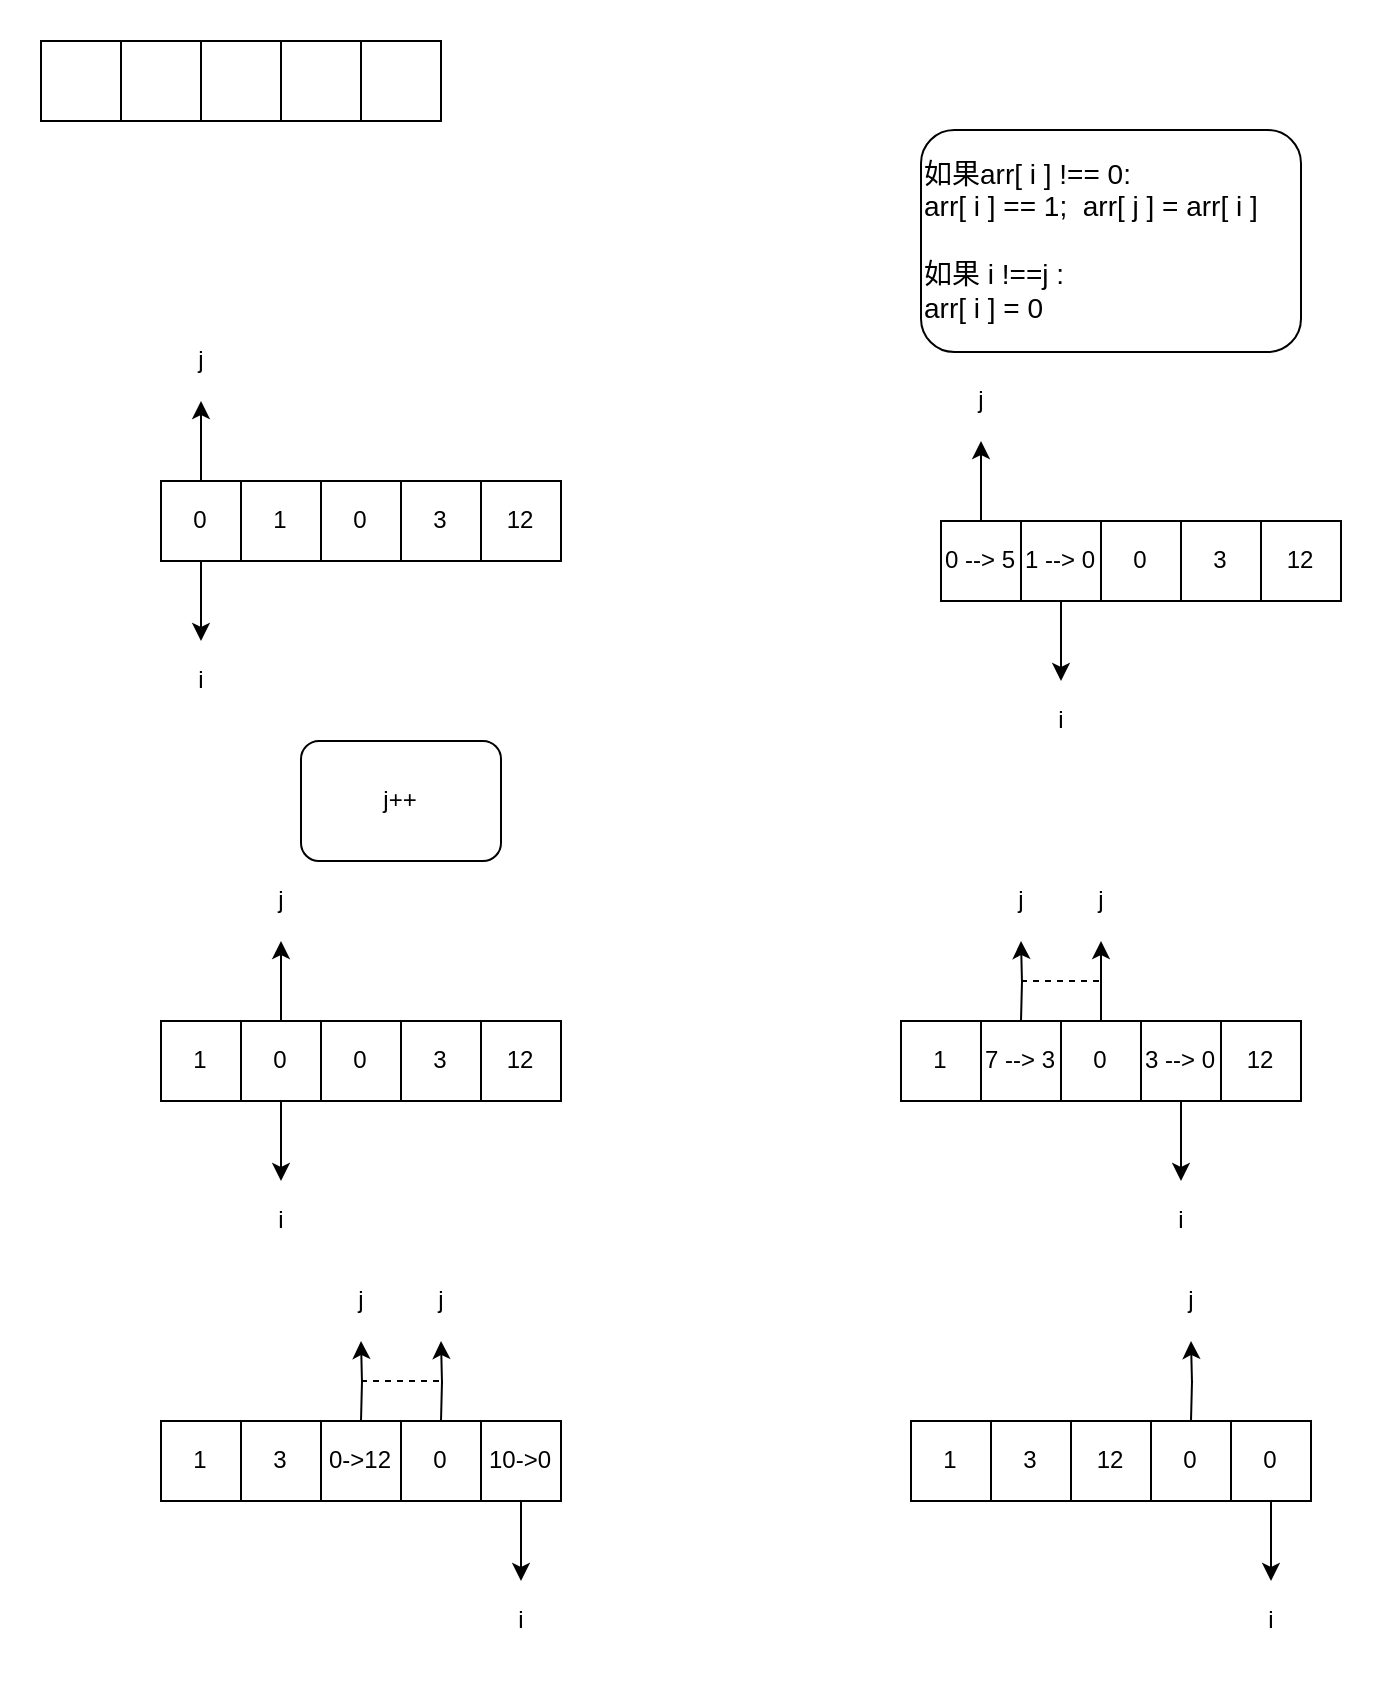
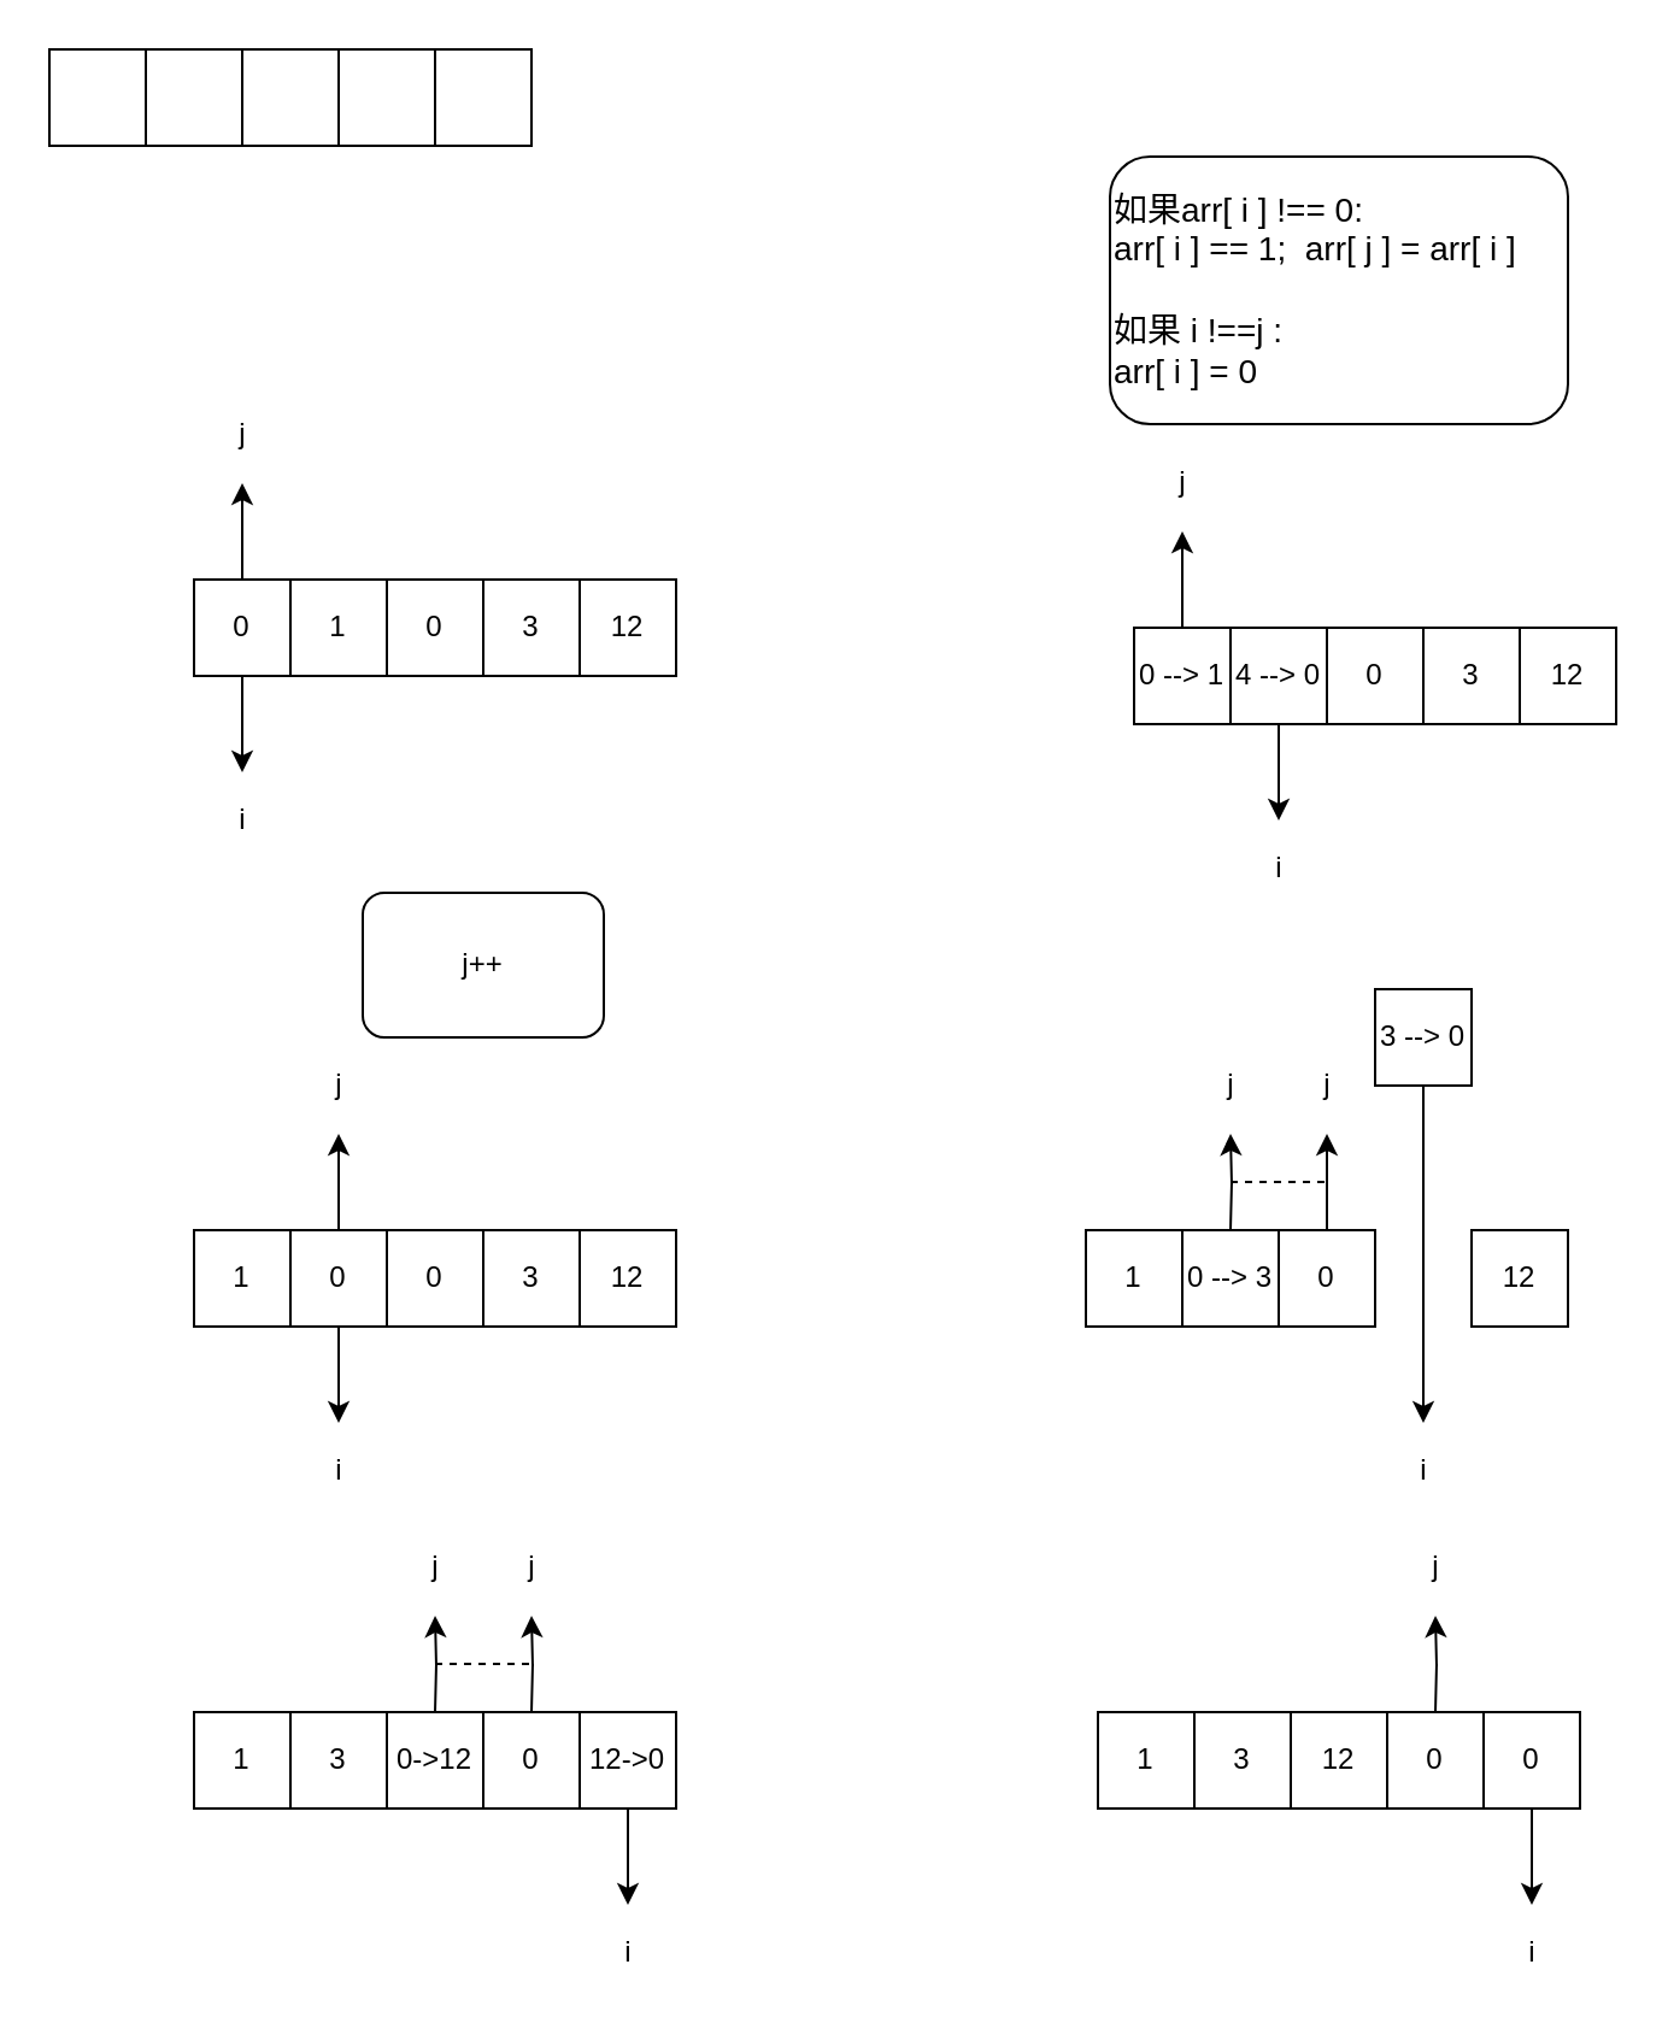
  <mxCell id="0" />
  <mxCell id="1" parent="0" />
  <mxCell id="2" value="" style="edgeStyle=orthogonalEdgeStyle;rounded=0;orthogonalLoop=1;jettySize=auto;html=1;" edge="1" parent="1" source="4"><mxGeometry relative="1" as="geometry"><mxPoint x="100" y="320" as="targetPoint" /></mxGeometry></mxCell>
  <mxCell id="3" value="" style="edgeStyle=orthogonalEdgeStyle;rounded=0;orthogonalLoop=1;jettySize=auto;html=1;" edge="1" parent="1" source="4"><mxGeometry relative="1" as="geometry"><mxPoint x="100" y="200" as="targetPoint" /></mxGeometry></mxCell>
  <mxCell id="4" value="0" style="rounded=0;whiteSpace=wrap;html=1;" vertex="1" parent="1"><mxGeometry x="80" y="240" width="40" height="40" as="geometry" /></mxCell>
  <mxCell id="5" value="1" style="rounded=0;whiteSpace=wrap;html=1;" vertex="1" parent="1"><mxGeometry x="120" y="240" width="40" height="40" as="geometry" /></mxCell>
  <mxCell id="6" value="0" style="rounded=0;whiteSpace=wrap;html=1;" vertex="1" parent="1"><mxGeometry x="160" y="240" width="40" height="40" as="geometry" /></mxCell>
  <mxCell id="7" value="3" style="rounded=0;whiteSpace=wrap;html=1;" vertex="1" parent="1"><mxGeometry x="200" y="240" width="40" height="40" as="geometry" /></mxCell>
  <mxCell id="8" value="12" style="rounded=0;whiteSpace=wrap;html=1;" vertex="1" parent="1"><mxGeometry x="240" y="240" width="40" height="40" as="geometry" /></mxCell>
  <mxCell id="9" value="" style="rounded=0;whiteSpace=wrap;html=1;" vertex="1" parent="1"><mxGeometry width="40" height="40" as="geometry" x="20" y="20" /></mxCell>
  <mxCell id="10" value="" style="rounded=0;whiteSpace=wrap;html=1;" vertex="1" parent="1"><mxGeometry x="60" width="40" height="40" as="geometry" y="20" /></mxCell>
  <mxCell id="11" value="" style="rounded=0;whiteSpace=wrap;html=1;" vertex="1" parent="1"><mxGeometry x="100" width="40" height="40" as="geometry" y="20" /></mxCell>
  <mxCell id="12" value="" style="rounded=0;whiteSpace=wrap;html=1;" vertex="1" parent="1"><mxGeometry x="140" width="40" height="40" as="geometry" y="20" /></mxCell>
  <mxCell id="13" value="" style="rounded=0;whiteSpace=wrap;html=1;" vertex="1" parent="1"><mxGeometry x="180" width="40" height="40" as="geometry" y="20" /></mxCell>
  <mxCell id="14" value="i" style="text;html=1;align=center;verticalAlign=middle;resizable=0;points=[];autosize=1;" vertex="1" parent="1"><mxGeometry x="90" y="330" width="20" height="20" as="geometry" /></mxCell>
  <mxCell id="15" value="j" style="text;html=1;align=center;verticalAlign=middle;resizable=0;points=[];autosize=1;" vertex="1" parent="1"><mxGeometry x="90" y="170" width="20" height="20" as="geometry" /></mxCell>
  <mxCell id="16" value="" style="edgeStyle=orthogonalEdgeStyle;rounded=0;orthogonalLoop=1;jettySize=auto;html=1;" edge="1" parent="1"><mxGeometry relative="1" as="geometry"><mxPoint x="530" y="340" as="targetPoint" /><mxPoint x="530" y="300" as="sourcePoint" /><Array as="points"><mxPoint x="530" y="330" /><mxPoint x="530" y="330" /></Array></mxGeometry></mxCell>
  <mxCell id="17" value="" style="edgeStyle=orthogonalEdgeStyle;rounded=0;orthogonalLoop=1;jettySize=auto;html=1;" edge="1" parent="1" source="18"><mxGeometry relative="1" as="geometry"><mxPoint x="490" y="220" as="targetPoint" /></mxGeometry></mxCell>
- <mxCell id="18" value="0 --&amp;gt; 5" style="rounded=0;whiteSpace=wrap;html=1;" vertex="1" parent="1"><mxGeometry x="470" y="260" width="40" height="40" as="geometry" /></mxCell>
- <mxCell id="19" value="1 --&amp;gt; 0" style="rounded=0;whiteSpace=wrap;html=1;" vertex="1" parent="1"><mxGeometry x="510" y="260" width="40" height="40" as="geometry" /></mxCell>
+ <mxCell id="18" value="0 --&amp;gt; 1" style="rounded=0;whiteSpace=wrap;html=1;" vertex="1" parent="1"><mxGeometry x="470" y="260" width="40" height="40" as="geometry" /></mxCell>
+ <mxCell id="19" value="4 --&amp;gt; 0" style="rounded=0;whiteSpace=wrap;html=1;" vertex="1" parent="1"><mxGeometry x="510" y="260" width="40" height="40" as="geometry" /></mxCell>
  <mxCell id="20" value="0" style="rounded=0;whiteSpace=wrap;html=1;" vertex="1" parent="1"><mxGeometry x="550" y="260" width="40" height="40" as="geometry" /></mxCell>
  <mxCell id="21" value="3" style="rounded=0;whiteSpace=wrap;html=1;" vertex="1" parent="1"><mxGeometry x="590" y="260" width="40" height="40" as="geometry" /></mxCell>
  <mxCell id="22" value="12" style="rounded=0;whiteSpace=wrap;html=1;" vertex="1" parent="1"><mxGeometry x="630" y="260" width="40" height="40" as="geometry" /></mxCell>
  <mxCell id="23" value="i" style="text;html=1;align=center;verticalAlign=middle;resizable=0;points=[];autosize=1;" vertex="1" parent="1"><mxGeometry x="520" y="350" width="20" height="20" as="geometry" /></mxCell>
  <mxCell id="24" value="j" style="text;html=1;align=center;verticalAlign=middle;resizable=0;points=[];autosize=1;" vertex="1" parent="1"><mxGeometry x="480" y="190" width="20" height="20" as="geometry" /></mxCell>
  <mxCell id="25" value="" style="edgeStyle=orthogonalEdgeStyle;rounded=0;orthogonalLoop=1;jettySize=auto;html=1;" edge="1" parent="1"><mxGeometry relative="1" as="geometry"><mxPoint x="140" y="590" as="targetPoint" /><mxPoint x="140" y="550" as="sourcePoint" /><Array as="points"><mxPoint x="140" y="580" /><mxPoint x="140" y="580" /></Array></mxGeometry></mxCell>
  <mxCell id="26" value="1" style="rounded=0;whiteSpace=wrap;html=1;" vertex="1" parent="1"><mxGeometry x="80" y="510" width="40" height="40" as="geometry" /></mxCell>
  <mxCell id="27" value="" style="edgeStyle=orthogonalEdgeStyle;rounded=0;orthogonalLoop=1;jettySize=auto;html=1;" edge="1" parent="1" source="28"><mxGeometry relative="1" as="geometry"><mxPoint x="140" y="470" as="targetPoint" /></mxGeometry></mxCell>
  <mxCell id="28" value="0" style="rounded=0;whiteSpace=wrap;html=1;" vertex="1" parent="1"><mxGeometry x="120" y="510" width="40" height="40" as="geometry" /></mxCell>
  <mxCell id="29" value="0" style="rounded=0;whiteSpace=wrap;html=1;" vertex="1" parent="1"><mxGeometry x="160" y="510" width="40" height="40" as="geometry" /></mxCell>
  <mxCell id="30" value="3" style="rounded=0;whiteSpace=wrap;html=1;" vertex="1" parent="1"><mxGeometry x="200" y="510" width="40" height="40" as="geometry" /></mxCell>
  <mxCell id="31" value="12" style="rounded=0;whiteSpace=wrap;html=1;" vertex="1" parent="1"><mxGeometry x="240" y="510" width="40" height="40" as="geometry" /></mxCell>
  <mxCell id="32" value="i" style="text;html=1;align=center;verticalAlign=middle;resizable=0;points=[];autosize=1;" vertex="1" parent="1"><mxGeometry x="130" y="600" width="20" height="20" as="geometry" /></mxCell>
  <mxCell id="33" value="j" style="text;html=1;align=center;verticalAlign=middle;resizable=0;points=[];autosize=1;" vertex="1" parent="1"><mxGeometry x="130" y="440" width="20" height="20" as="geometry" /></mxCell>
  <mxCell id="34" value="&lt;div style=&quot;font-size: 14px&quot;&gt;如果arr[ i ] !== 0:&lt;/div&gt;&lt;div style=&quot;font-size: 14px&quot;&gt;arr[ i ] == 1;&amp;nbsp; arr[ j ] = arr[ i ]&lt;/div&gt;&lt;div style=&quot;font-size: 14px&quot;&gt;&lt;br&gt;&lt;/div&gt;&lt;div style=&quot;font-size: 14px&quot;&gt;如果 i !==j :&lt;/div&gt;&lt;div style=&quot;font-size: 14px&quot;&gt;arr[ i ] = 0&amp;nbsp;&lt;/div&gt;" style="rounded=1;whiteSpace=wrap;html=1;align=left;" vertex="1" parent="1"><mxGeometry x="460" y="64.5" width="190" height="111" as="geometry" /></mxCell>
  <mxCell id="35" value="&lt;span&gt;j++&lt;/span&gt;" style="rounded=1;whiteSpace=wrap;html=1;align=center;" vertex="1" parent="1"><mxGeometry x="150" y="370" width="100" height="60" as="geometry" /></mxCell>
  <mxCell id="36" value="" style="edgeStyle=orthogonalEdgeStyle;rounded=0;orthogonalLoop=1;jettySize=auto;html=1;" edge="1" parent="1"><mxGeometry relative="1" as="geometry"><mxPoint x="510" y="470" as="targetPoint" /><mxPoint x="510" y="510" as="sourcePoint" /></mxGeometry></mxCell>
  <mxCell id="37" value="1" style="rounded=0;whiteSpace=wrap;html=1;" vertex="1" parent="1"><mxGeometry x="450" y="510" width="40" height="40" as="geometry" /></mxCell>
- <mxCell id="38" value="7 --&amp;gt; 3" style="rounded=0;whiteSpace=wrap;html=1;" vertex="1" parent="1"><mxGeometry x="490" y="510" width="40" height="40" as="geometry" /></mxCell>
+ <mxCell id="38" value="0 --&amp;gt; 3" style="rounded=0;whiteSpace=wrap;html=1;" vertex="1" parent="1"><mxGeometry x="490" y="510" width="40" height="40" as="geometry" /></mxCell>
  <mxCell id="39" value="" style="edgeStyle=orthogonalEdgeStyle;rounded=0;orthogonalLoop=1;jettySize=auto;html=1;" edge="1" parent="1" source="40"><mxGeometry relative="1" as="geometry"><mxPoint x="550" y="470" as="targetPoint" /></mxGeometry></mxCell>
  <mxCell id="40" value="0" style="rounded=0;whiteSpace=wrap;html=1;" vertex="1" parent="1"><mxGeometry x="530" y="510" width="40" height="40" as="geometry" /></mxCell>
  <mxCell id="41" value="" style="edgeStyle=orthogonalEdgeStyle;rounded=0;orthogonalLoop=1;jettySize=auto;html=1;" edge="1" parent="1" source="42"><mxGeometry relative="1" as="geometry"><mxPoint x="590" y="590" as="targetPoint" /></mxGeometry></mxCell>
- <mxCell id="42" value="3 --&amp;gt; 0" style="rounded=0;whiteSpace=wrap;html=1;" vertex="1" parent="1"><mxGeometry x="570" y="510" width="40" height="40" as="geometry" /></mxCell>
+ <mxCell id="42" value="3 --&amp;gt; 0" style="rounded=0;whiteSpace=wrap;html=1;" vertex="1" parent="1"><mxGeometry x="570" y="410" width="40" height="40" as="geometry" /></mxCell>
  <mxCell id="43" value="12" style="rounded=0;whiteSpace=wrap;html=1;" vertex="1" parent="1"><mxGeometry x="610" y="510" width="40" height="40" as="geometry" /></mxCell>
  <mxCell id="44" value="i" style="text;html=1;align=center;verticalAlign=middle;resizable=0;points=[];autosize=1;" vertex="1" parent="1"><mxGeometry x="580" y="600" width="20" height="20" as="geometry" /></mxCell>
  <mxCell id="45" value="j" style="text;html=1;align=center;verticalAlign=middle;resizable=0;points=[];autosize=1;" vertex="1" parent="1"><mxGeometry x="500" y="440" width="20" height="20" as="geometry" /></mxCell>
  <mxCell id="46" value="j" style="text;html=1;align=center;verticalAlign=middle;resizable=0;points=[];autosize=1;" vertex="1" parent="1"><mxGeometry x="540" y="440" width="20" height="20" as="geometry" /></mxCell>
  <mxCell id="47" value="" style="endArrow=none;dashed=1;html=1;" edge="1" parent="1"><mxGeometry width="50" height="50" relative="1" as="geometry"><mxPoint x="510" y="490" as="sourcePoint" /><mxPoint x="550" y="490" as="targetPoint" /></mxGeometry></mxCell>
  <mxCell id="48" value="1" style="rounded=0;whiteSpace=wrap;html=1;" vertex="1" parent="1"><mxGeometry x="80" y="710" width="40" height="40" as="geometry" /></mxCell>
  <mxCell id="49" value="3" style="rounded=0;whiteSpace=wrap;html=1;" vertex="1" parent="1"><mxGeometry x="120" y="710" width="40" height="40" as="geometry" /></mxCell>
  <mxCell id="50" value="0-&amp;gt;12" style="rounded=0;whiteSpace=wrap;html=1;" vertex="1" parent="1"><mxGeometry x="160" y="710" width="40" height="40" as="geometry" /></mxCell>
  <mxCell id="51" value="0" style="rounded=0;whiteSpace=wrap;html=1;" vertex="1" parent="1"><mxGeometry x="200" y="710" width="40" height="40" as="geometry" /></mxCell>
  <mxCell id="52" value="" style="edgeStyle=orthogonalEdgeStyle;rounded=0;orthogonalLoop=1;jettySize=auto;html=1;" edge="1" parent="1" source="53"><mxGeometry relative="1" as="geometry"><mxPoint x="260" y="790" as="targetPoint" /></mxGeometry></mxCell>
- <mxCell id="53" value="10-&amp;gt;0" style="rounded=0;whiteSpace=wrap;html=1;" vertex="1" parent="1"><mxGeometry x="240" y="710" width="40" height="40" as="geometry" /></mxCell>
+ <mxCell id="53" value="12-&amp;gt;0" style="rounded=0;whiteSpace=wrap;html=1;" vertex="1" parent="1"><mxGeometry x="240" y="710" width="40" height="40" as="geometry" /></mxCell>
  <mxCell id="54" value="i" style="text;html=1;align=center;verticalAlign=middle;resizable=0;points=[];autosize=1;" vertex="1" parent="1"><mxGeometry x="250" y="800" width="20" height="20" as="geometry" /></mxCell>
  <mxCell id="55" value="" style="edgeStyle=orthogonalEdgeStyle;rounded=0;orthogonalLoop=1;jettySize=auto;html=1;" edge="1" parent="1"><mxGeometry relative="1" as="geometry"><mxPoint x="180" y="670" as="targetPoint" /><mxPoint x="180" y="710" as="sourcePoint" /></mxGeometry></mxCell>
  <mxCell id="56" value="" style="edgeStyle=orthogonalEdgeStyle;rounded=0;orthogonalLoop=1;jettySize=auto;html=1;" edge="1" parent="1"><mxGeometry relative="1" as="geometry"><mxPoint x="220" y="710" as="sourcePoint" /><mxPoint x="220" y="670" as="targetPoint" /></mxGeometry></mxCell>
  <mxCell id="57" value="j" style="text;html=1;align=center;verticalAlign=middle;resizable=0;points=[];autosize=1;" vertex="1" parent="1"><mxGeometry x="170" y="640" width="20" height="20" as="geometry" /></mxCell>
  <mxCell id="58" value="j" style="text;html=1;align=center;verticalAlign=middle;resizable=0;points=[];autosize=1;" vertex="1" parent="1"><mxGeometry x="210" y="640" width="20" height="20" as="geometry" /></mxCell>
  <mxCell id="59" value="" style="endArrow=none;dashed=1;html=1;" edge="1" parent="1"><mxGeometry width="50" height="50" relative="1" as="geometry"><mxPoint x="180" y="690" as="sourcePoint" /><mxPoint x="220" y="690" as="targetPoint" /></mxGeometry></mxCell>
  <mxCell id="60" value="1" style="rounded=0;whiteSpace=wrap;html=1;" vertex="1" parent="1"><mxGeometry x="455" y="710" width="40" height="40" as="geometry" /></mxCell>
  <mxCell id="61" value="3" style="rounded=0;whiteSpace=wrap;html=1;" vertex="1" parent="1"><mxGeometry x="495" y="710" width="40" height="40" as="geometry" /></mxCell>
  <mxCell id="62" value="12" style="rounded=0;whiteSpace=wrap;html=1;" vertex="1" parent="1"><mxGeometry x="535" y="710" width="40" height="40" as="geometry" /></mxCell>
  <mxCell id="63" value="0" style="rounded=0;whiteSpace=wrap;html=1;" vertex="1" parent="1"><mxGeometry x="575" y="710" width="40" height="40" as="geometry" /></mxCell>
  <mxCell id="64" value="" style="edgeStyle=orthogonalEdgeStyle;rounded=0;orthogonalLoop=1;jettySize=auto;html=1;" edge="1" parent="1" source="65"><mxGeometry relative="1" as="geometry"><mxPoint x="635" y="790" as="targetPoint" /></mxGeometry></mxCell>
  <mxCell id="65" value="0" style="rounded=0;whiteSpace=wrap;html=1;" vertex="1" parent="1"><mxGeometry x="615" y="710" width="40" height="40" as="geometry" /></mxCell>
  <mxCell id="66" value="i" style="text;html=1;align=center;verticalAlign=middle;resizable=0;points=[];autosize=1;" vertex="1" parent="1"><mxGeometry x="625" y="800" width="20" height="20" as="geometry" /></mxCell>
  <mxCell id="67" value="" style="edgeStyle=orthogonalEdgeStyle;rounded=0;orthogonalLoop=1;jettySize=auto;html=1;" edge="1" parent="1"><mxGeometry relative="1" as="geometry"><mxPoint x="595" y="710" as="sourcePoint" /><mxPoint x="595" y="670" as="targetPoint" /></mxGeometry></mxCell>
  <mxCell id="68" value="j" style="text;html=1;align=center;verticalAlign=middle;resizable=0;points=[];autosize=1;" vertex="1" parent="1"><mxGeometry x="585" y="640" width="20" height="20" as="geometry" /></mxCell>
